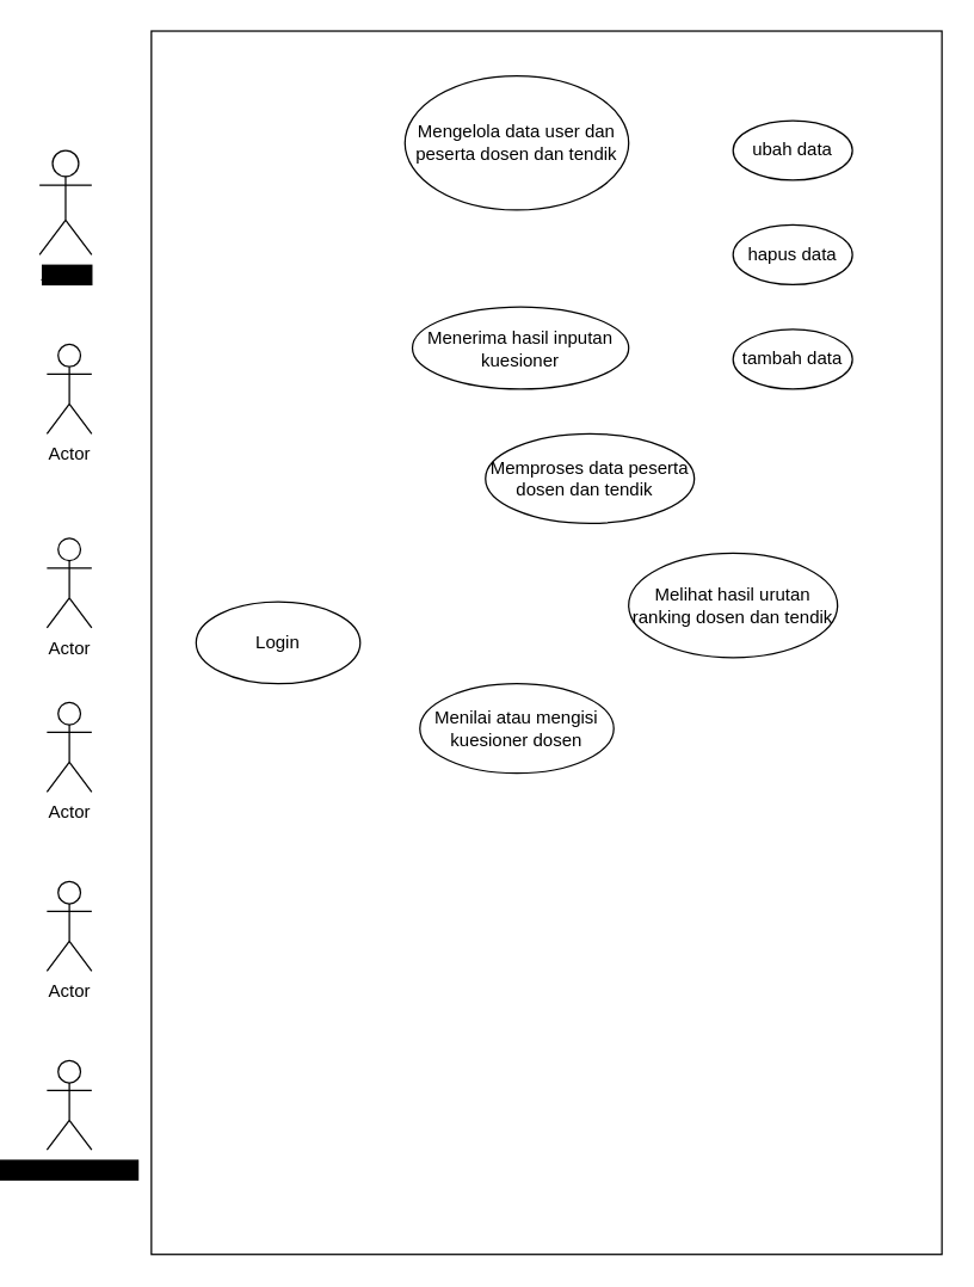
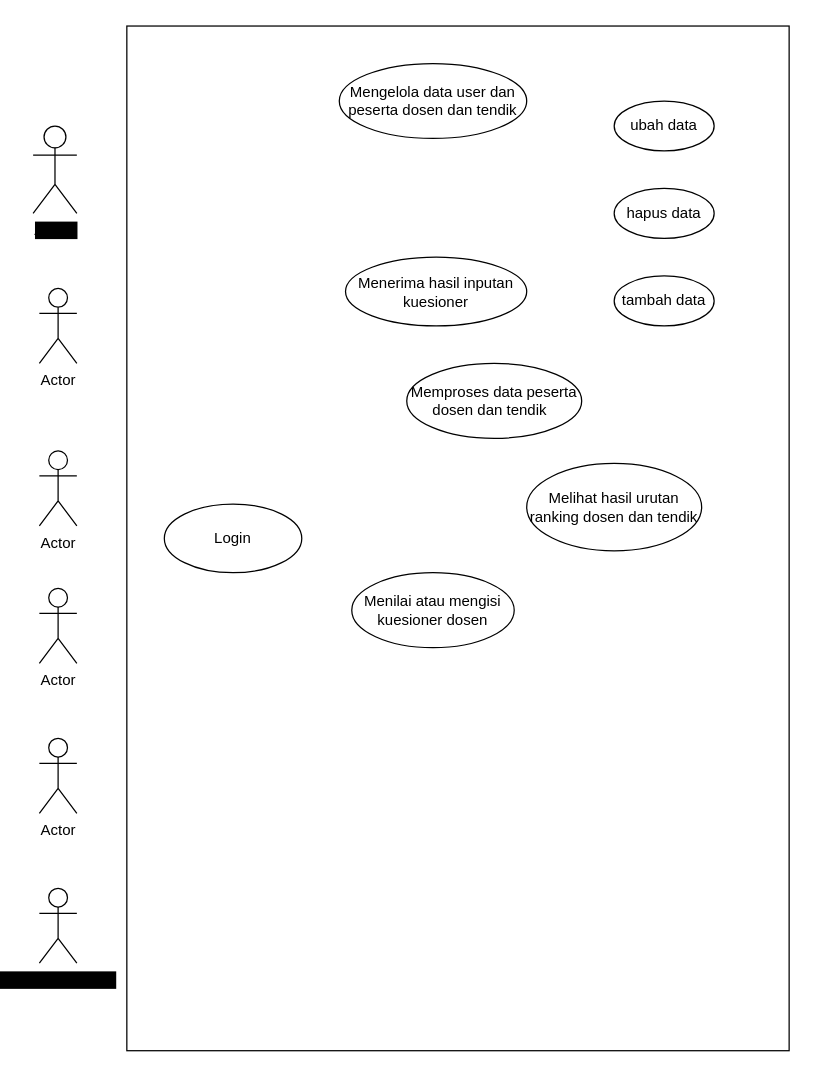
  <mxCell id="0" />
  <mxCell id="1" parent="0" />
  <mxCell id="2" value="&lt;span style=&quot;background-color: rgb(0 , 0 , 0)&quot;&gt;Admin&lt;br&gt;&lt;/span&gt;" style="shape=umlActor;verticalLabelPosition=bottom;labelBackgroundColor=#ffffff;verticalAlign=top;html=1;" vertex="1" parent="1"><mxGeometry x="20" y="100" width="35" height="70" as="geometry" /></mxCell>
  <mxCell id="3" value="" style="html=1;" vertex="1" parent="1"><mxGeometry x="95" y="20" width="530" height="820" as="geometry" /></mxCell>
  <mxCell id="4" value="Actor" style="shape=umlActor;verticalLabelPosition=bottom;labelBackgroundColor=#ffffff;verticalAlign=top;html=1;" vertex="1" parent="1"><mxGeometry x="25" y="230" width="30" height="60" as="geometry" /></mxCell>
  <mxCell id="5" value="Actor" style="shape=umlActor;verticalLabelPosition=bottom;labelBackgroundColor=#ffffff;verticalAlign=top;html=1;" vertex="1" parent="1"><mxGeometry x="25" y="360" width="30" height="60" as="geometry" /></mxCell>
  <mxCell id="6" value="Actor" style="shape=umlActor;verticalLabelPosition=bottom;labelBackgroundColor=#ffffff;verticalAlign=top;html=1;" vertex="1" parent="1"><mxGeometry x="25" y="470" width="30" height="60" as="geometry" /></mxCell>
  <mxCell id="7" value="Actor" style="shape=umlActor;verticalLabelPosition=bottom;labelBackgroundColor=#ffffff;verticalAlign=top;html=1;" vertex="1" parent="1"><mxGeometry x="25" y="590" width="30" height="60" as="geometry" /></mxCell>
  <mxCell id="8" value="&lt;span style=&quot;background-color: rgb(0 , 0 , 0)&quot;&gt;Pimpinan Melihat&lt;/span&gt;" style="shape=umlActor;verticalLabelPosition=bottom;labelBackgroundColor=#ffffff;verticalAlign=top;html=1;" vertex="1" parent="1"><mxGeometry x="25" y="710" width="30" height="60" as="geometry" /></mxCell>
  <mxCell id="9" value="Login" style="ellipse;whiteSpace=wrap;html=1;" vertex="1" parent="1"><mxGeometry x="125" y="402.5" width="110" height="55" as="geometry" /></mxCell>
- <mxCell id="10" value="Mengelola data user dan peserta dosen dan tendik" style="ellipse;whiteSpace=wrap;html=1;" vertex="1" parent="1"><mxGeometry x="265" y="50" width="150" height="90" as="geometry" /></mxCell>
+ <mxCell id="10" value="Mengelola data user dan peserta dosen dan tendik" style="ellipse;whiteSpace=wrap;html=1;" vertex="1" parent="1"><mxGeometry x="265" y="50" width="150" height="60" as="geometry" /></mxCell>
  <mxCell id="11" value="ubah data" style="ellipse;whiteSpace=wrap;html=1;" vertex="1" parent="1"><mxGeometry x="485" y="80" width="80" height="40" as="geometry" /></mxCell>
  <mxCell id="12" value="hapus data" style="ellipse;whiteSpace=wrap;html=1;" vertex="1" parent="1"><mxGeometry x="485" y="150" width="80" height="40" as="geometry" /></mxCell>
  <mxCell id="13" value="tambah data" style="ellipse;whiteSpace=wrap;html=1;" vertex="1" parent="1"><mxGeometry x="485" y="220" width="80" height="40" as="geometry" /></mxCell>
  <mxCell id="14" style="edgeStyle=orthogonalEdgeStyle;rounded=0;orthogonalLoop=1;jettySize=auto;html=1;exitX=0.5;exitY=1;exitDx=0;exitDy=0;" edge="1" parent="1" source="12" target="12"><mxGeometry relative="1" as="geometry" /></mxCell>
  <mxCell id="15" value="Menilai atau mengisi kuesioner dosen" style="ellipse;whiteSpace=wrap;html=1;" vertex="1" parent="1"><mxGeometry x="275" y="457.5" width="130" height="60" as="geometry" /></mxCell>
  <mxCell id="16" value="Menerima hasil inputan kuesioner" style="ellipse;whiteSpace=wrap;html=1;" vertex="1" parent="1"><mxGeometry x="270" y="205" width="145" height="55" as="geometry" /></mxCell>
  <mxCell id="17" value="Memproses data peserta dosen dan tendik&amp;nbsp;&amp;nbsp;" style="ellipse;whiteSpace=wrap;html=1;" vertex="1" parent="1"><mxGeometry x="319" y="290" width="140" height="60" as="geometry" /></mxCell>
  <mxCell id="18" value="Melihat hasil urutan ranking dosen dan tendik" style="ellipse;whiteSpace=wrap;html=1;" vertex="1" parent="1"><mxGeometry x="415" y="370" width="140" height="70" as="geometry" /></mxCell>
